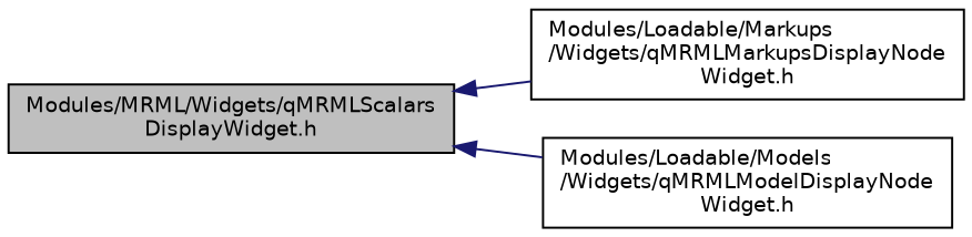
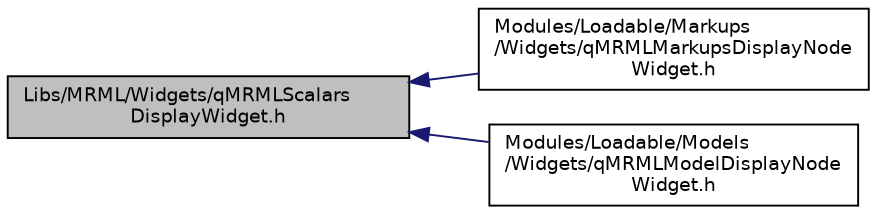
  digraph {
    rankdir=LR
    node [color=black fontname=Helvetica fontsize=10 shape=record]
    edge [color=midnightblue dir=back fontname=Helvetica fontsize=10 labelfontname=Helvetica labelfontsize=10 style=solid]
-   n1 [fillcolor=grey75 fontcolor=black height=0.2 label="Modules/MRML/Widgets/qMRMLScalars\lDisplayWidget.h" style=filled width=0.4]
+   n1 [fillcolor=grey75 fontcolor=black height=0.2 label="Libs/MRML/Widgets/qMRMLScalars\lDisplayWidget.h" style=filled width=0.4]
    n2 [height=0.2 label="Modules/Loadable/Markups\l/Widgets/qMRMLMarkupsDisplayNode\lWidget.h" width=0.4]
    n3 [height=0.2 label="Modules/Loadable/Models\l/Widgets/qMRMLModelDisplayNode\lWidget.h" width=0.4]
    n1 -> n2
    n1 -> n3
  }
